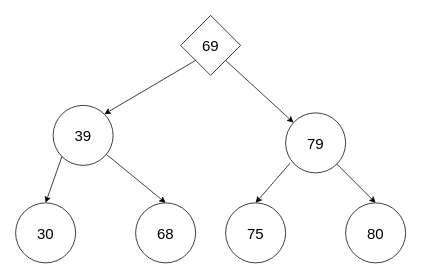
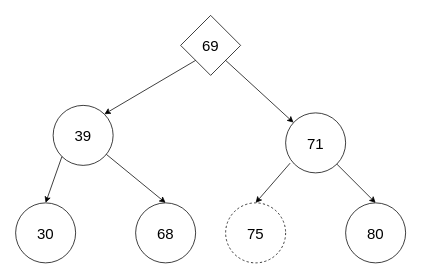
  <mxCell id="0" />
  <mxCell id="1" parent="0" />
  <mxCell id="2" value="&lt;font style=&quot;font-size: 20px;&quot;&gt;69&lt;/font&gt;" style="rhombus;whiteSpace=wrap;html=1;aspect=fixed;" vertex="1" parent="1"><mxGeometry x="240" y="20" width="80" height="80" as="geometry" /></mxCell>
  <mxCell id="3" value="&lt;font style=&quot;font-size: 20px;&quot;&gt;39&lt;/font&gt;" style="ellipse;whiteSpace=wrap;html=1;aspect=fixed;" vertex="1" parent="1"><mxGeometry x="70" y="140" width="80" height="80" as="geometry" /></mxCell>
- <mxCell id="4" value="&lt;font style=&quot;font-size: 20px;&quot;&gt;79&lt;/font&gt;" style="ellipse;whiteSpace=wrap;html=1;aspect=fixed;" vertex="1" parent="1"><mxGeometry x="380" y="150" width="80" height="80" as="geometry" /></mxCell>
+ <mxCell id="4" value="&lt;font style=&quot;font-size: 20px;&quot;&gt;71&lt;/font&gt;" style="ellipse;whiteSpace=wrap;html=1;aspect=fixed;" vertex="1" parent="1"><mxGeometry x="380" y="150" width="80" height="80" as="geometry" /></mxCell>
  <mxCell id="5" value="&lt;font style=&quot;font-size: 20px;&quot;&gt;30&lt;/font&gt;" style="ellipse;whiteSpace=wrap;html=1;aspect=fixed;" vertex="1" parent="1"><mxGeometry x="20" y="270" width="80" height="80" as="geometry" /></mxCell>
  <mxCell id="6" value="&lt;font style=&quot;font-size: 20px;&quot;&gt;68&lt;/font&gt;" style="ellipse;whiteSpace=wrap;html=1;aspect=fixed;" vertex="1" parent="1"><mxGeometry x="180" y="270" width="80" height="80" as="geometry" /></mxCell>
- <mxCell id="7" value="&lt;font style=&quot;font-size: 20px;&quot;&gt;75&lt;/font&gt;" style="ellipse;whiteSpace=wrap;html=1;aspect=fixed;" vertex="1" parent="1"><mxGeometry x="300" y="270" width="80" height="80" as="geometry" /></mxCell>
+ <mxCell id="7" value="&lt;font style=&quot;font-size: 20px;&quot;&gt;75&lt;/font&gt;" style="ellipse;whiteSpace=wrap;html=1;aspect=fixed;dashed=1;" vertex="1" parent="1"><mxGeometry x="300" y="270" width="80" height="80" as="geometry" /></mxCell>
  <mxCell id="8" value="&lt;font style=&quot;font-size: 20px;&quot;&gt;80&lt;/font&gt;" style="ellipse;whiteSpace=wrap;html=1;aspect=fixed;" vertex="1" parent="1"><mxGeometry x="460" y="270" width="80" height="80" as="geometry" /></mxCell>
  <mxCell id="9" value="" style="endArrow=classic;html=1;entryX=1;entryY=0;entryDx=0;entryDy=0;exitX=0;exitY=1;exitDx=0;exitDy=0;" edge="1" parent="1" source="2" target="3"><mxGeometry width="50" height="50" relative="1" as="geometry"><mxPoint x="260" y="190" as="sourcePoint" /><mxPoint x="310" y="140" as="targetPoint" /></mxGeometry></mxCell>
  <mxCell id="10" value="" style="endArrow=classic;html=1;exitX=1;exitY=1;exitDx=0;exitDy=0;" edge="1" parent="1" source="2" target="4"><mxGeometry width="50" height="50" relative="1" as="geometry"><mxPoint x="261.716" y="98.284" as="sourcePoint" /><mxPoint x="178.284" y="171.716" as="targetPoint" /></mxGeometry></mxCell>
  <mxCell id="11" value="" style="endArrow=classic;html=1;entryX=0.5;entryY=0;entryDx=0;entryDy=0;exitX=0;exitY=1;exitDx=0;exitDy=0;" edge="1" parent="1" source="3" target="5"><mxGeometry width="50" height="50" relative="1" as="geometry"><mxPoint x="271.716" y="108.284" as="sourcePoint" /><mxPoint x="188.284" y="181.716" as="targetPoint" /></mxGeometry></mxCell>
  <mxCell id="12" value="" style="endArrow=classic;html=1;entryX=0.5;entryY=0;entryDx=0;entryDy=0;" edge="1" parent="1" source="3" target="6"><mxGeometry width="50" height="50" relative="1" as="geometry"><mxPoint x="281.716" y="118.284" as="sourcePoint" /><mxPoint x="198.284" y="191.716" as="targetPoint" /></mxGeometry></mxCell>
  <mxCell id="13" value="" style="endArrow=classic;html=1;entryX=0.5;entryY=0;entryDx=0;entryDy=0;exitX=0.075;exitY=0.838;exitDx=0;exitDy=0;exitPerimeter=0;" edge="1" parent="1" source="4" target="7"><mxGeometry width="50" height="50" relative="1" as="geometry"><mxPoint x="300.004" y="200.004" as="sourcePoint" /><mxPoint x="351.72" y="251.72" as="targetPoint" /></mxGeometry></mxCell>
  <mxCell id="14" value="" style="endArrow=classic;html=1;entryX=0.5;entryY=0;entryDx=0;entryDy=0;exitX=1;exitY=1;exitDx=0;exitDy=0;" edge="1" parent="1" source="4" target="8"><mxGeometry width="50" height="50" relative="1" as="geometry"><mxPoint x="396" y="227.04" as="sourcePoint" /><mxPoint x="350" y="280" as="targetPoint" /></mxGeometry></mxCell>
